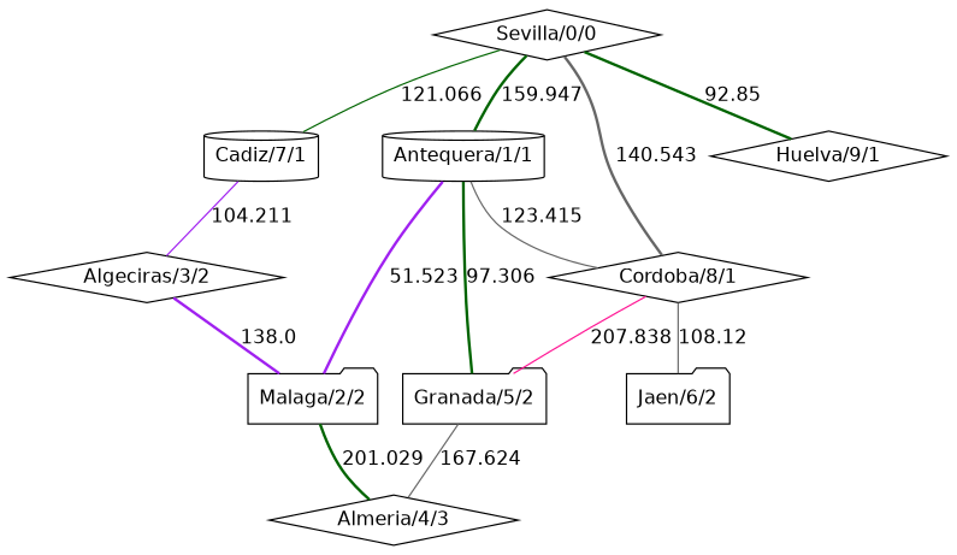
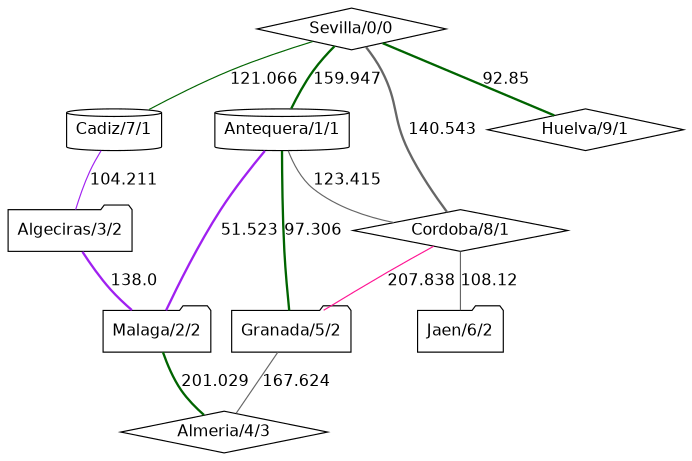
  strict graph {
    fontname="DejaVu Sans"
    node [fontname="DejaVu Sans" shape=diamond]
    edge [color=darkgreen fontname="DejaVu Sans" style=bold]
    n1 [label="Sevilla/0/0"]
    n2 [label="Cadiz/7/1" shape=cylinder]
    n3 [label="Huelva/9/1"]
    n4 [label="Cordoba/8/1"]
    n5 [label="Antequera/1/1" shape=cylinder]
-   n6 [label="Algeciras/3/2"]
+   n6 [label="Algeciras/3/2" shape=folder]
    n7 [label="Granada/5/2" shape=folder]
    n8 [label="Jaen/6/2" shape=folder]
    n9 [label="Malaga/2/2" shape=folder]
    n10 [label="Almeria/4/3"]
    n1 -- n2 [label=121.066 style=solid]
    n1 -- n3 [label=92.85]
    n1 -- n4 [color=gray40 label=140.543]
    n1 -- n5 [label=159.947]
    n2 -- n6 [color=purple label=104.211 style=""]
    n4 -- n7 [color=deeppink label=207.838 style=""]
    n4 -- n8 [color=gray40 label=108.12 style=""]
    n5 -- n4 [color=gray40 label=123.415 style=""]
    n5 -- n7 [label=97.306]
    n5 -- n9 [color=purple label=51.523]
    n6 -- n9 [color=purple label=138.0]
    n7 -- n10 [color=gray40 label=167.624 style=""]
    n9 -- n10 [label=201.029]
  }
